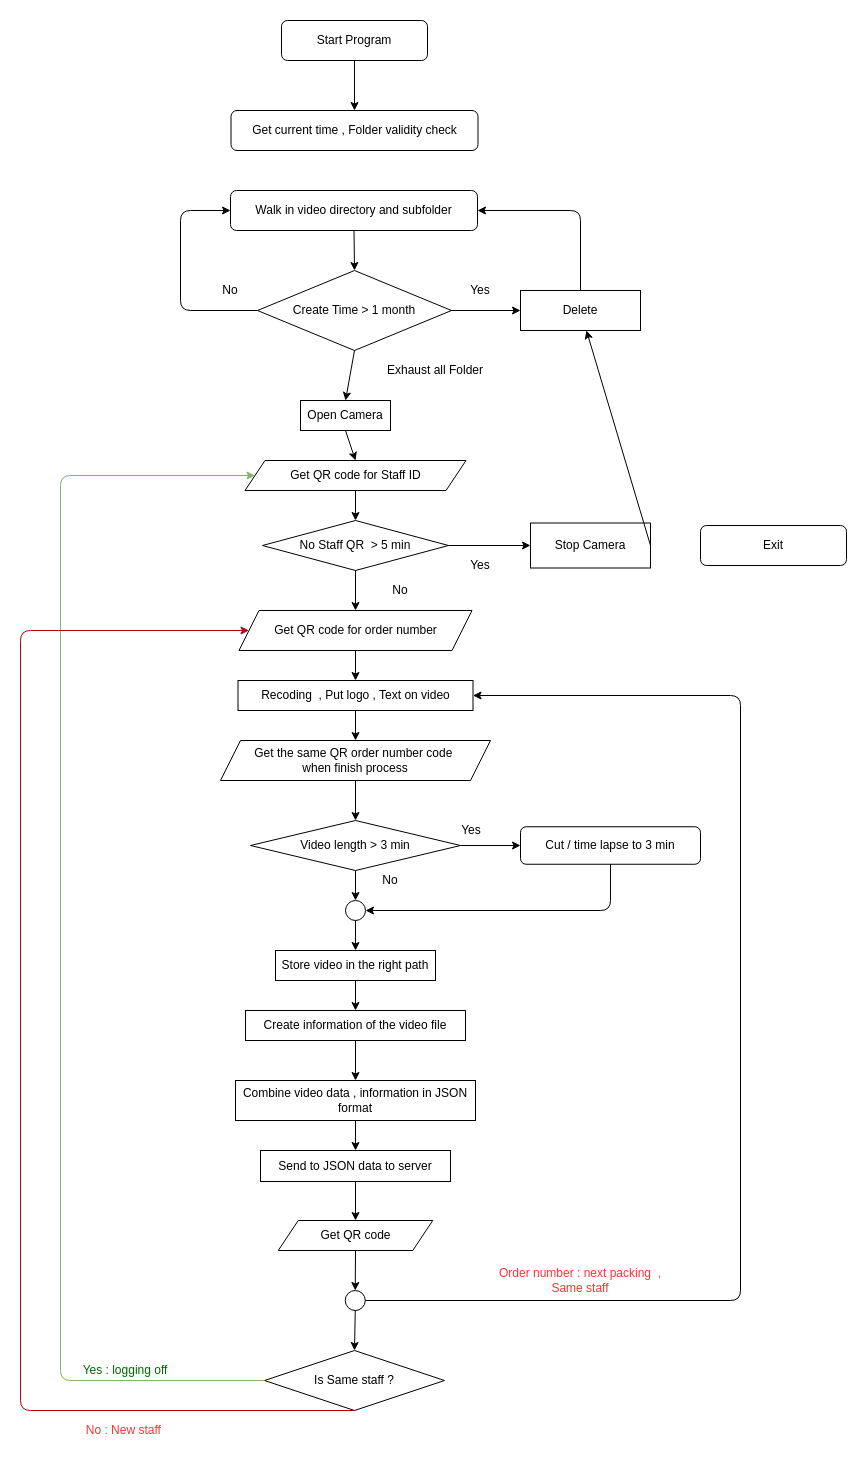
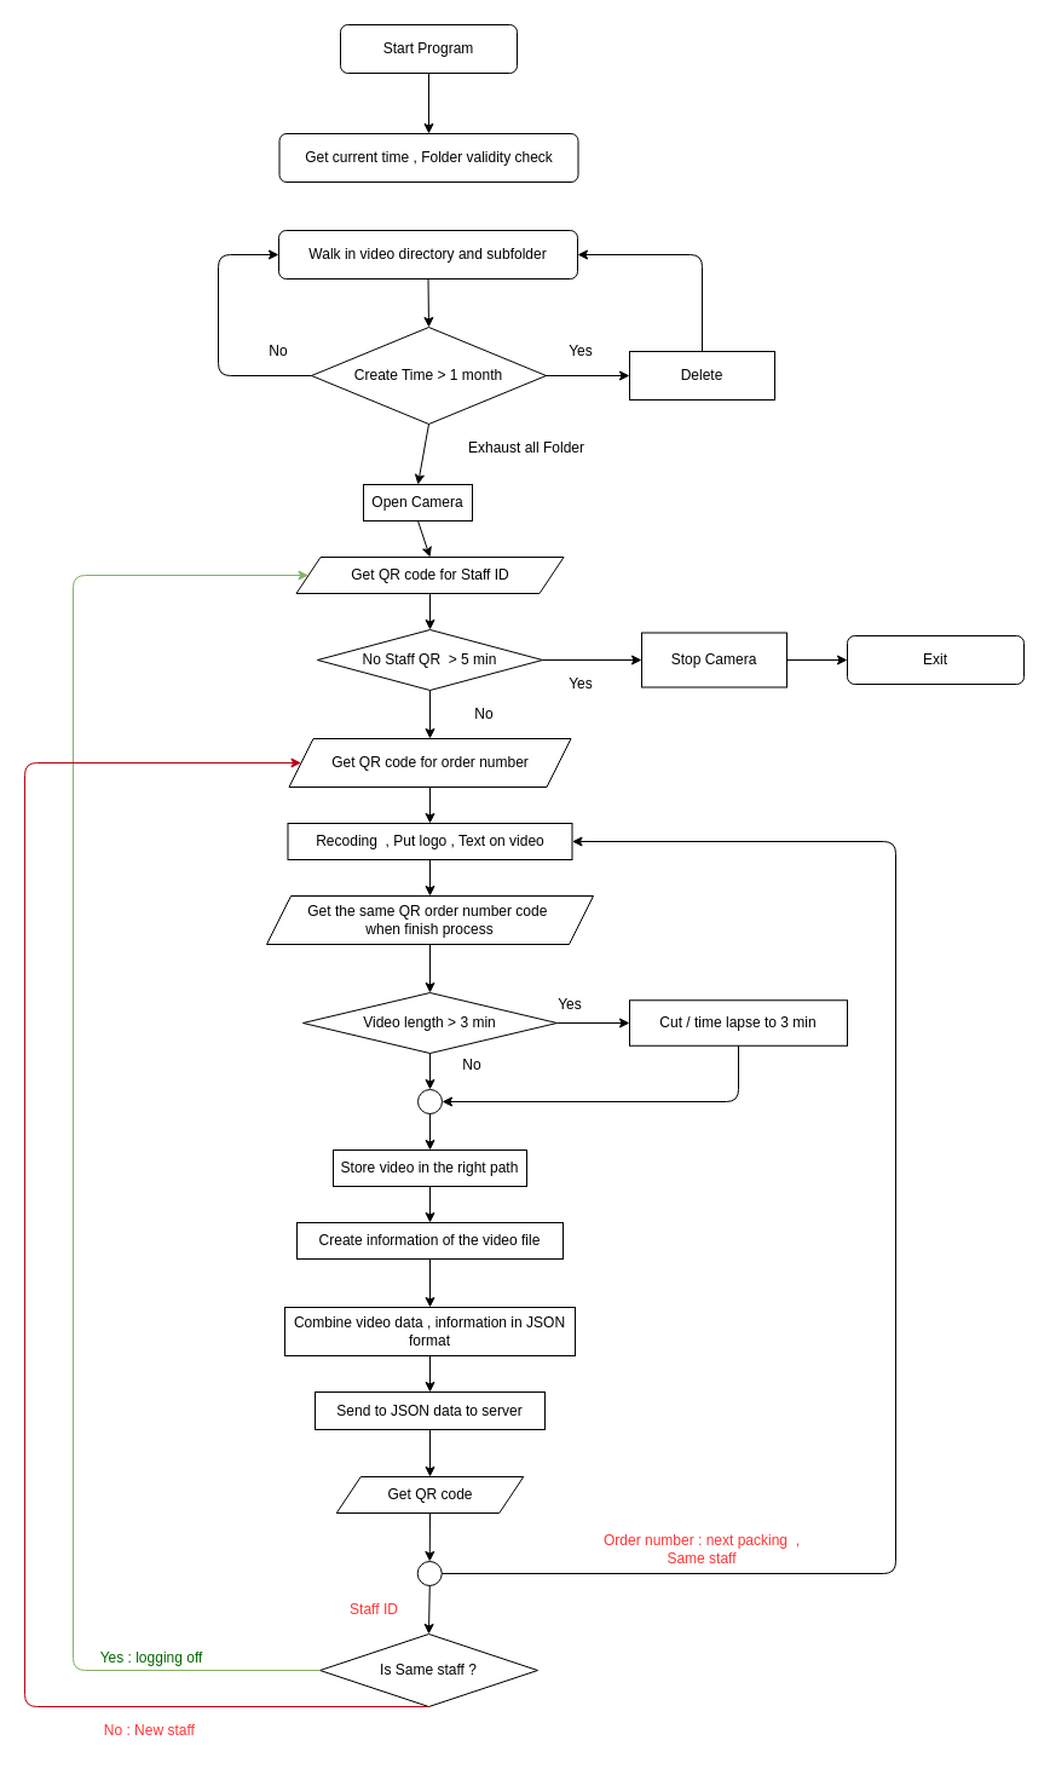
  <mxCell id="0" />
  <mxCell id="1" parent="0" />
  <mxCell id="2" value="" style="edgeStyle=orthogonalEdgeStyle;rounded=0;orthogonalLoop=1;jettySize=auto;html=1;" edge="1" parent="1" source="3" target="4"><mxGeometry relative="1" as="geometry" /></mxCell>
  <mxCell id="3" value="Start Program" style="rounded=1;whiteSpace=wrap;html=1;" vertex="1" parent="1"><mxGeometry x="281" y="20" width="146" height="40" as="geometry" /></mxCell>
  <mxCell id="4" value="Get current time , Folder validity check" style="rounded=1;whiteSpace=wrap;html=1;" vertex="1" parent="1"><mxGeometry x="230.5" y="110" width="247" height="40" as="geometry" /></mxCell>
  <mxCell id="5" value="Walk in video directory and subfolder" style="rounded=1;whiteSpace=wrap;html=1;" vertex="1" parent="1"><mxGeometry x="230" y="190" width="247" height="40" as="geometry" /></mxCell>
  <mxCell id="6" value="Create Time &amp;gt; 1 month" style="rhombus;whiteSpace=wrap;html=1;" vertex="1" parent="1"><mxGeometry x="257" y="270" width="194" height="80" as="geometry" /></mxCell>
  <mxCell id="7" value="" style="endArrow=classic;html=1;exitX=0.5;exitY=1;exitDx=0;exitDy=0;entryX=0.5;entryY=0;entryDx=0;entryDy=0;" edge="1" parent="1" source="5" target="6"><mxGeometry width="50" height="50" relative="1" as="geometry"><mxPoint x="330" y="300" as="sourcePoint" /><mxPoint x="380" y="250" as="targetPoint" /></mxGeometry></mxCell>
  <mxCell id="8" value="Delete" style="rounded=0;whiteSpace=wrap;html=1;" vertex="1" parent="1"><mxGeometry x="520" y="290" width="120" height="40" as="geometry" /></mxCell>
  <mxCell id="9" value="" style="endArrow=classic;html=1;entryX=0;entryY=0.5;entryDx=0;entryDy=0;" edge="1" parent="1" target="8"><mxGeometry width="50" height="50" relative="1" as="geometry"><mxPoint x="450" y="310" as="sourcePoint" /><mxPoint x="380" y="250" as="targetPoint" /></mxGeometry></mxCell>
  <mxCell id="10" value="" style="endArrow=classic;html=1;entryX=1;entryY=0.5;entryDx=0;entryDy=0;exitX=0.5;exitY=0;exitDx=0;exitDy=0;" edge="1" parent="1" source="8" target="5"><mxGeometry width="50" height="50" relative="1" as="geometry"><mxPoint x="330" y="300" as="sourcePoint" /><mxPoint x="380" y="250" as="targetPoint" /><Array as="points"><mxPoint x="580" y="210" /></Array></mxGeometry></mxCell>
  <mxCell id="11" value="Yes" style="text;html=1;strokeColor=none;fillColor=none;align=center;verticalAlign=middle;whiteSpace=wrap;rounded=0;" vertex="1" parent="1"><mxGeometry x="460" y="280" width="40" height="20" as="geometry" /></mxCell>
  <mxCell id="12" value="" style="endArrow=classic;html=1;exitX=0;exitY=0.5;exitDx=0;exitDy=0;entryX=0;entryY=0.5;entryDx=0;entryDy=0;" edge="1" parent="1" source="6" target="5"><mxGeometry width="50" height="50" relative="1" as="geometry"><mxPoint x="330" y="300" as="sourcePoint" /><mxPoint x="380" y="250" as="targetPoint" /><Array as="points"><mxPoint x="180" y="310" /><mxPoint x="180" y="210" /></Array></mxGeometry></mxCell>
  <mxCell id="13" value="No" style="text;html=1;strokeColor=none;fillColor=none;align=center;verticalAlign=middle;whiteSpace=wrap;rounded=0;" vertex="1" parent="1"><mxGeometry x="210" y="280" width="40" height="20" as="geometry" /></mxCell>
  <mxCell id="14" value="" style="endArrow=classic;html=1;exitX=0.5;exitY=1;exitDx=0;exitDy=0;entryX=0.5;entryY=0;entryDx=0;entryDy=0;" edge="1" parent="1" source="6" target="16"><mxGeometry width="50" height="50" relative="1" as="geometry"><mxPoint x="330" y="300" as="sourcePoint" /><mxPoint x="353" y="420" as="targetPoint" /></mxGeometry></mxCell>
  <mxCell id="15" value="Exhaust all Folder" style="text;html=1;strokeColor=none;fillColor=none;align=center;verticalAlign=middle;whiteSpace=wrap;rounded=0;" vertex="1" parent="1"><mxGeometry x="370" y="360" width="130" height="20" as="geometry" /></mxCell>
  <mxCell id="16" value="Open Camera" style="rounded=0;whiteSpace=wrap;html=1;" vertex="1" parent="1"><mxGeometry x="300" y="400" width="90" height="30" as="geometry" /></mxCell>
  <mxCell id="17" value="Get QR code for Staff ID" style="shape=parallelogram;perimeter=parallelogramPerimeter;whiteSpace=wrap;html=1;fixedSize=1;" vertex="1" parent="1"><mxGeometry x="244.5" y="460" width="221" height="30" as="geometry" /></mxCell>
  <mxCell id="18" value="Get QR code for order number" style="shape=parallelogram;perimeter=parallelogramPerimeter;whiteSpace=wrap;html=1;fixedSize=1;" vertex="1" parent="1"><mxGeometry x="238.5" y="610" width="233" height="40" as="geometry" /></mxCell>
  <mxCell id="19" value="" style="endArrow=classic;html=1;exitX=0.5;exitY=1;exitDx=0;exitDy=0;entryX=0.5;entryY=0;entryDx=0;entryDy=0;" edge="1" parent="1" source="16" target="17"><mxGeometry width="50" height="50" relative="1" as="geometry"><mxPoint x="330" y="550" as="sourcePoint" /><mxPoint x="354" y="520" as="targetPoint" /></mxGeometry></mxCell>
  <mxCell id="20" value="No Staff QR&amp;nbsp; &amp;gt; 5 min" style="rhombus;whiteSpace=wrap;html=1;" vertex="1" parent="1"><mxGeometry x="262" y="520" width="186" height="50" as="geometry" /></mxCell>
  <mxCell id="21" value="Exit" style="rounded=1;whiteSpace=wrap;html=1;" vertex="1" parent="1"><mxGeometry x="700" y="525" width="146" height="40" as="geometry" /></mxCell>
  <mxCell id="22" value="" style="endArrow=classic;html=1;entryX=0.5;entryY=0;entryDx=0;entryDy=0;exitX=0.5;exitY=1;exitDx=0;exitDy=0;" edge="1" parent="1" source="17" target="20"><mxGeometry width="50" height="50" relative="1" as="geometry"><mxPoint x="380" y="580" as="sourcePoint" /><mxPoint x="380" y="490" as="targetPoint" /></mxGeometry></mxCell>
  <mxCell id="23" value="" style="endArrow=classic;html=1;exitX=1;exitY=0.5;exitDx=0;exitDy=0;entryX=0;entryY=0.5;entryDx=0;entryDy=0;" edge="1" parent="1" source="20" target="42"><mxGeometry width="50" height="50" relative="1" as="geometry"><mxPoint x="330" y="540" as="sourcePoint" /><mxPoint x="380" y="490" as="targetPoint" /></mxGeometry></mxCell>
  <mxCell id="24" value="Yes" style="text;html=1;strokeColor=none;fillColor=none;align=center;verticalAlign=middle;whiteSpace=wrap;rounded=0;" vertex="1" parent="1"><mxGeometry x="460" y="555" width="40" height="20" as="geometry" /></mxCell>
  <mxCell id="25" value="No" style="text;html=1;strokeColor=none;fillColor=none;align=center;verticalAlign=middle;whiteSpace=wrap;rounded=0;" vertex="1" parent="1"><mxGeometry x="380" y="580" width="40" height="20" as="geometry" /></mxCell>
  <mxCell id="26" value="" style="endArrow=classic;html=1;exitX=0.5;exitY=1;exitDx=0;exitDy=0;" edge="1" parent="1" source="20" target="18"><mxGeometry width="50" height="50" relative="1" as="geometry"><mxPoint x="330" y="540" as="sourcePoint" /><mxPoint x="380" y="490" as="targetPoint" /></mxGeometry></mxCell>
  <mxCell id="27" style="edgeStyle=orthogonalEdgeStyle;rounded=0;orthogonalLoop=1;jettySize=auto;html=1;exitX=0.5;exitY=1;exitDx=0;exitDy=0;entryX=0.5;entryY=0;entryDx=0;entryDy=0;" edge="1" parent="1" source="28" target="30"><mxGeometry relative="1" as="geometry" /></mxCell>
  <mxCell id="28" value="Recoding&amp;nbsp; , Put logo , Text on video" style="rounded=0;whiteSpace=wrap;html=1;" vertex="1" parent="1"><mxGeometry x="237.5" y="680" width="235" height="30" as="geometry" /></mxCell>
  <mxCell id="29" value="" style="endArrow=classic;html=1;exitX=0.5;exitY=1;exitDx=0;exitDy=0;entryX=0.5;entryY=0;entryDx=0;entryDy=0;" edge="1" parent="1" source="18" target="28"><mxGeometry width="50" height="50" relative="1" as="geometry"><mxPoint x="330" y="600" as="sourcePoint" /><mxPoint x="380" y="550" as="targetPoint" /></mxGeometry></mxCell>
  <mxCell id="30" value="Get the same QR order number code&amp;nbsp;&lt;br&gt;when finish process" style="shape=parallelogram;perimeter=parallelogramPerimeter;whiteSpace=wrap;html=1;fixedSize=1;" vertex="1" parent="1"><mxGeometry x="220" y="740" width="270" height="40" as="geometry" /></mxCell>
  <mxCell id="31" value="Video length &amp;gt; 3 min" style="rhombus;whiteSpace=wrap;html=1;" vertex="1" parent="1"><mxGeometry x="250" y="820" width="210" height="50" as="geometry" /></mxCell>
  <mxCell id="32" value="" style="endArrow=classic;html=1;exitX=1;exitY=0.5;exitDx=0;exitDy=0;entryX=0;entryY=0.5;entryDx=0;entryDy=0;" edge="1" parent="1" source="31" target="33"><mxGeometry width="50" height="50" relative="1" as="geometry"><mxPoint x="330" y="790" as="sourcePoint" /><mxPoint x="530" y="845" as="targetPoint" /></mxGeometry></mxCell>
- <mxCell id="33" value="Cut / time lapse to 3 min" style="whiteSpace=wrap;html=1;rounded=1;" vertex="1" parent="1"><mxGeometry x="520" y="826.25" width="180" height="37.5" as="geometry" /></mxCell>
+ <mxCell id="33" value="Cut / time lapse to 3 min" style="rounded=0;whiteSpace=wrap;html=1;" vertex="1" parent="1"><mxGeometry x="520" y="826.25" width="180" height="37.5" as="geometry" /></mxCell>
  <mxCell id="34" value="" style="endArrow=classic;html=1;entryX=0.5;entryY=0;entryDx=0;entryDy=0;exitX=0.5;exitY=1;exitDx=0;exitDy=0;" edge="1" parent="1" source="30" target="31"><mxGeometry width="50" height="50" relative="1" as="geometry"><mxPoint x="360" y="790" as="sourcePoint" /><mxPoint x="380" y="730" as="targetPoint" /></mxGeometry></mxCell>
  <mxCell id="35" value="Yes" style="text;html=1;strokeColor=none;fillColor=none;align=center;verticalAlign=middle;whiteSpace=wrap;rounded=0;" vertex="1" parent="1"><mxGeometry x="451" y="820" width="40" height="20" as="geometry" /></mxCell>
  <mxCell id="36" value="" style="endArrow=classic;html=1;exitX=0.5;exitY=1;exitDx=0;exitDy=0;entryX=0.5;entryY=0;entryDx=0;entryDy=0;" edge="1" parent="1" source="31" target="38"><mxGeometry width="50" height="50" relative="1" as="geometry"><mxPoint x="330" y="680" as="sourcePoint" /><mxPoint x="355" y="900" as="targetPoint" /></mxGeometry></mxCell>
  <mxCell id="37" value="No" style="text;html=1;strokeColor=none;fillColor=none;align=center;verticalAlign=middle;whiteSpace=wrap;rounded=0;" vertex="1" parent="1"><mxGeometry x="370" y="870" width="40" height="20" as="geometry" /></mxCell>
  <mxCell id="38" value="" style="ellipse;whiteSpace=wrap;html=1;aspect=fixed;" vertex="1" parent="1"><mxGeometry x="345" y="900" width="20" height="20" as="geometry" /></mxCell>
  <mxCell id="39" value="" style="endArrow=classic;html=1;exitX=0.5;exitY=1;exitDx=0;exitDy=0;entryX=1;entryY=0.5;entryDx=0;entryDy=0;" edge="1" parent="1" source="33" target="38"><mxGeometry width="50" height="50" relative="1" as="geometry"><mxPoint x="330" y="780" as="sourcePoint" /><mxPoint x="380" y="730" as="targetPoint" /><Array as="points"><mxPoint x="610" y="910" /></Array></mxGeometry></mxCell>
  <mxCell id="40" value="Store video in the right path" style="rounded=0;whiteSpace=wrap;html=1;" vertex="1" parent="1"><mxGeometry x="275" y="950" width="160" height="30" as="geometry" /></mxCell>
  <mxCell id="41" value="" style="endArrow=classic;html=1;exitX=0.5;exitY=1;exitDx=0;exitDy=0;entryX=0.5;entryY=0;entryDx=0;entryDy=0;" edge="1" parent="1" source="38" target="40"><mxGeometry width="50" height="50" relative="1" as="geometry"><mxPoint x="330" y="1080" as="sourcePoint" /><mxPoint x="380" y="1030" as="targetPoint" /></mxGeometry></mxCell>
  <mxCell id="42" value="Stop Camera" style="rounded=0;whiteSpace=wrap;html=1;" vertex="1" parent="1"><mxGeometry x="530" y="522.5" width="120" height="45" as="geometry" /></mxCell>
- <mxCell id="43" value="" style="endArrow=classic;html=1;exitX=1;exitY=0.5;exitDx=0;exitDy=0;" edge="1" parent="1" source="42" target="8"><mxGeometry width="50" height="50" relative="1" as="geometry"><mxPoint x="330" y="480" as="sourcePoint" /><mxPoint x="380" y="430" as="targetPoint" /></mxGeometry></mxCell>
+ <mxCell id="43" value="" style="endArrow=classic;html=1;exitX=1;exitY=0.5;exitDx=0;exitDy=0;entryX=0;entryY=0.5;entryDx=0;entryDy=0;" edge="1" parent="1" source="42" target="21"><mxGeometry width="50" height="50" relative="1" as="geometry"><mxPoint x="330" y="480" as="sourcePoint" /><mxPoint x="380" y="430" as="targetPoint" /></mxGeometry></mxCell>
  <mxCell id="44" value="Create information of the video file" style="rounded=0;whiteSpace=wrap;html=1;" vertex="1" parent="1"><mxGeometry x="245" y="1010" width="220" height="30" as="geometry" /></mxCell>
  <mxCell id="45" value="" style="endArrow=classic;html=1;exitX=0.5;exitY=1;exitDx=0;exitDy=0;entryX=0.5;entryY=0;entryDx=0;entryDy=0;" edge="1" parent="1" source="40" target="44"><mxGeometry width="50" height="50" relative="1" as="geometry"><mxPoint x="330" y="880" as="sourcePoint" /><mxPoint x="380" y="830" as="targetPoint" /></mxGeometry></mxCell>
  <mxCell id="46" value="Combine video data , information in JSON format" style="rounded=0;whiteSpace=wrap;html=1;" vertex="1" parent="1"><mxGeometry x="235" y="1080" width="240" height="40" as="geometry" /></mxCell>
  <mxCell id="47" value="" style="endArrow=classic;html=1;exitX=0.5;exitY=1;exitDx=0;exitDy=0;entryX=0.5;entryY=0;entryDx=0;entryDy=0;" edge="1" parent="1" source="44" target="46"><mxGeometry width="50" height="50" relative="1" as="geometry"><mxPoint x="330" y="1070" as="sourcePoint" /><mxPoint x="380" y="1020" as="targetPoint" /></mxGeometry></mxCell>
  <mxCell id="48" value="Send to JSON data to server" style="rounded=0;whiteSpace=wrap;html=1;" vertex="1" parent="1"><mxGeometry x="260" y="1150" width="190" height="31" as="geometry" /></mxCell>
  <mxCell id="49" value="" style="endArrow=classic;html=1;exitX=0.5;exitY=1;exitDx=0;exitDy=0;" edge="1" parent="1" source="46" target="48"><mxGeometry width="50" height="50" relative="1" as="geometry"><mxPoint x="330" y="1070" as="sourcePoint" /><mxPoint x="380" y="1020" as="targetPoint" /></mxGeometry></mxCell>
  <mxCell id="50" value="Get QR code" style="shape=parallelogram;perimeter=parallelogramPerimeter;whiteSpace=wrap;html=1;fixedSize=1;" vertex="1" parent="1"><mxGeometry x="277.75" y="1220" width="154.5" height="30" as="geometry" /></mxCell>
  <mxCell id="51" value="" style="ellipse;whiteSpace=wrap;html=1;aspect=fixed;" vertex="1" parent="1"><mxGeometry x="344.75" y="1290" width="20" height="20" as="geometry" /></mxCell>
  <mxCell id="52" value="" style="endArrow=classic;html=1;entryX=0.5;entryY=0;entryDx=0;entryDy=0;exitX=0.5;exitY=1;exitDx=0;exitDy=0;" edge="1" parent="1" source="50" target="51"><mxGeometry width="50" height="50" relative="1" as="geometry"><mxPoint x="380" y="1290" as="sourcePoint" /><mxPoint x="380" y="1210" as="targetPoint" /><Array as="points" /></mxGeometry></mxCell>
  <mxCell id="53" value="" style="endArrow=classic;html=1;exitX=0.5;exitY=1;exitDx=0;exitDy=0;entryX=0.5;entryY=0;entryDx=0;entryDy=0;" edge="1" parent="1" source="48" target="50"><mxGeometry width="50" height="50" relative="1" as="geometry"><mxPoint x="330" y="1260" as="sourcePoint" /><mxPoint x="380" y="1210" as="targetPoint" /></mxGeometry></mxCell>
  <mxCell id="54" value="" style="endArrow=classic;html=1;exitX=0.5;exitY=1;exitDx=0;exitDy=0;entryX=0.5;entryY=0;entryDx=0;entryDy=0;" edge="1" parent="1" source="51" target="57"><mxGeometry width="50" height="50" relative="1" as="geometry"><mxPoint x="330" y="1260" as="sourcePoint" /><mxPoint x="270" y="1350" as="targetPoint" /><Array as="points" /></mxGeometry></mxCell>
  <mxCell id="55" value="" style="endArrow=classic;html=1;exitX=1;exitY=0.5;exitDx=0;exitDy=0;entryX=1;entryY=0.5;entryDx=0;entryDy=0;" edge="1" parent="1" source="51" target="28"><mxGeometry width="50" height="50" relative="1" as="geometry"><mxPoint x="330" y="1360" as="sourcePoint" /><mxPoint x="550" y="700" as="targetPoint" /><Array as="points"><mxPoint x="740" y="1300" /><mxPoint x="740" y="695" /></Array></mxGeometry></mxCell>
  <mxCell id="56" value="&lt;font color=&quot;#ff3333&quot;&gt;Order number : next packing&amp;nbsp; , Same staff&lt;/font&gt;" style="text;html=1;strokeColor=none;fillColor=none;align=center;verticalAlign=middle;whiteSpace=wrap;rounded=0;" vertex="1" parent="1"><mxGeometry x="490" y="1270" width="180" height="20" as="geometry" /></mxCell>
  <mxCell id="57" value="Is Same staff ?" style="rhombus;whiteSpace=wrap;html=1;" vertex="1" parent="1"><mxGeometry x="264" y="1350" width="180" height="60" as="geometry" /></mxCell>
+ <mxCell id="58" value="&lt;font color=&quot;#ff3333&quot;&gt;Staff ID&lt;/font&gt;" style="text;html=1;strokeColor=none;fillColor=none;align=center;verticalAlign=middle;whiteSpace=wrap;rounded=0;" vertex="1" parent="1"><mxGeometry x="238.5" y="1320" width="140" height="20" as="geometry" /></mxCell>
  <mxCell id="59" value="" style="endArrow=classic;html=1;exitX=0;exitY=0.5;exitDx=0;exitDy=0;entryX=0;entryY=0.5;entryDx=0;entryDy=0;fillColor=#d5e8d4;strokeColor=#82b366;" edge="1" parent="1" source="57" target="17"><mxGeometry width="50" height="50" relative="1" as="geometry"><mxPoint x="330" y="1280" as="sourcePoint" /><mxPoint x="120" y="1090" as="targetPoint" /><Array as="points"><mxPoint x="60" y="1380" /><mxPoint x="60" y="475" /></Array></mxGeometry></mxCell>
  <mxCell id="60" value="&lt;font color=&quot;#006600&quot;&gt;Yes : logging off&lt;/font&gt;" style="text;html=1;strokeColor=none;fillColor=none;align=center;verticalAlign=middle;whiteSpace=wrap;rounded=0;" vertex="1" parent="1"><mxGeometry x="70" y="1360" width="110" height="20" as="geometry" /></mxCell>
  <mxCell id="61" value="" style="endArrow=classic;html=1;exitX=0.5;exitY=1;exitDx=0;exitDy=0;entryX=0;entryY=0.5;entryDx=0;entryDy=0;fillColor=#f8cecc;strokeColor=#B80012;" edge="1" parent="1" source="57" target="18"><mxGeometry width="50" height="50" relative="1" as="geometry"><mxPoint x="330" y="1240" as="sourcePoint" /><mxPoint x="380" y="1190" as="targetPoint" /><Array as="points"><mxPoint x="20" y="1410" /><mxPoint x="20" y="630" /></Array></mxGeometry></mxCell>
  <mxCell id="62" value="&lt;font color=&quot;#ff3333&quot;&gt;No : New staff&amp;nbsp;&lt;/font&gt;" style="text;html=1;strokeColor=none;fillColor=none;align=center;verticalAlign=middle;whiteSpace=wrap;rounded=0;" vertex="1" parent="1"><mxGeometry x="70" y="1420" width="110" height="20" as="geometry" /></mxCell>
